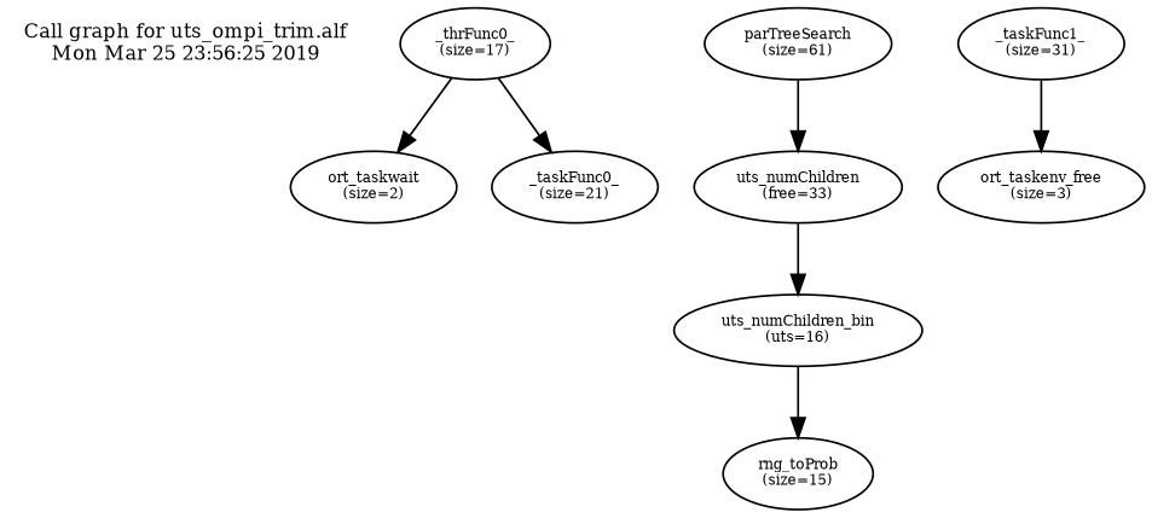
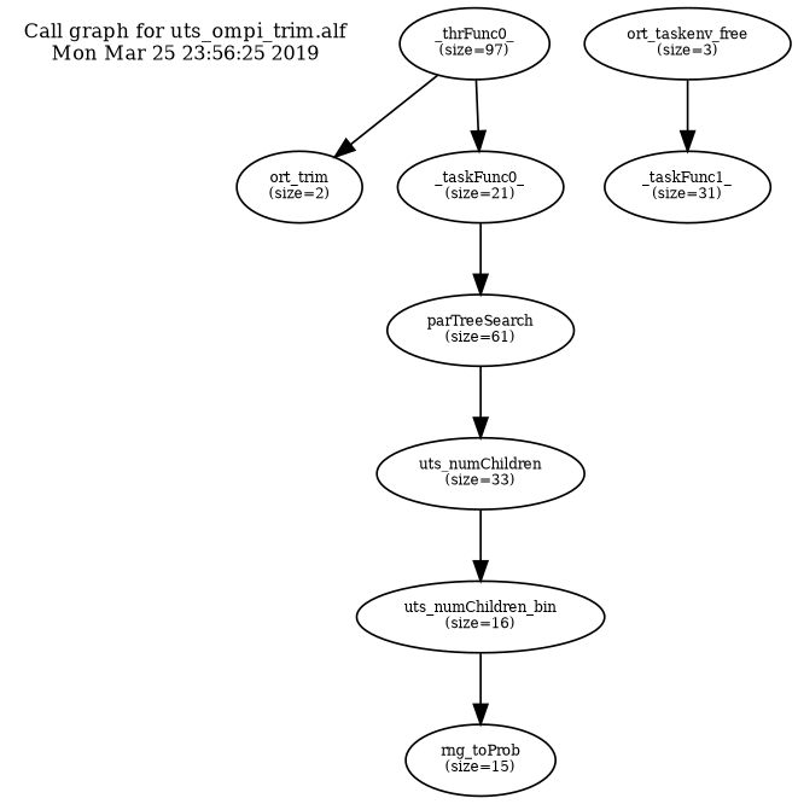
  digraph {
    rankdir=TB
    node [fontsize=7]
    "Call graph for uts_ompi_trim.alf\nMon Mar 25 23:56:25 2019" [fontsize=10 shape=plaintext]
-   n2 [label="_thrFunc0_\n(size=17)"]
-   n3 [label="ort_taskwait\n(size=2)"]
+   n2 [label="_thrFunc0_\n(size=97)"]
+   n3 [label="ort_trim\n(size=2)"]
    n4 [label="_taskFunc0_\n(size=21)"]
    n5 [label="parTreeSearch\n(size=61)"]
    n6 [label="ort_taskenv_free\n(size=3)"]
-   n7 [label="uts_numChildren\n(free=33)"]
-   n8 [label="uts_numChildren_bin\n(uts=16)"]
+   n7 [label="uts_numChildren\n(size=33)"]
+   n8 [label="uts_numChildren_bin\n(size=16)"]
    n9 [label="_taskFunc1_\n(size=31)"]
    n10 [label="rng_toProb\n(size=15)"]
    subgraph sub_1 {
      "Call graph for uts_ompi_trim.alf\nMon Mar 25 23:56:25 2019"
    }
    n2 -> n3
    n2 -> n4
+   n4 -> n5
    n5 -> n7
    n7 -> n8
    n8 -> n10
-   n9 -> n6
+   n6 -> n9
  }
